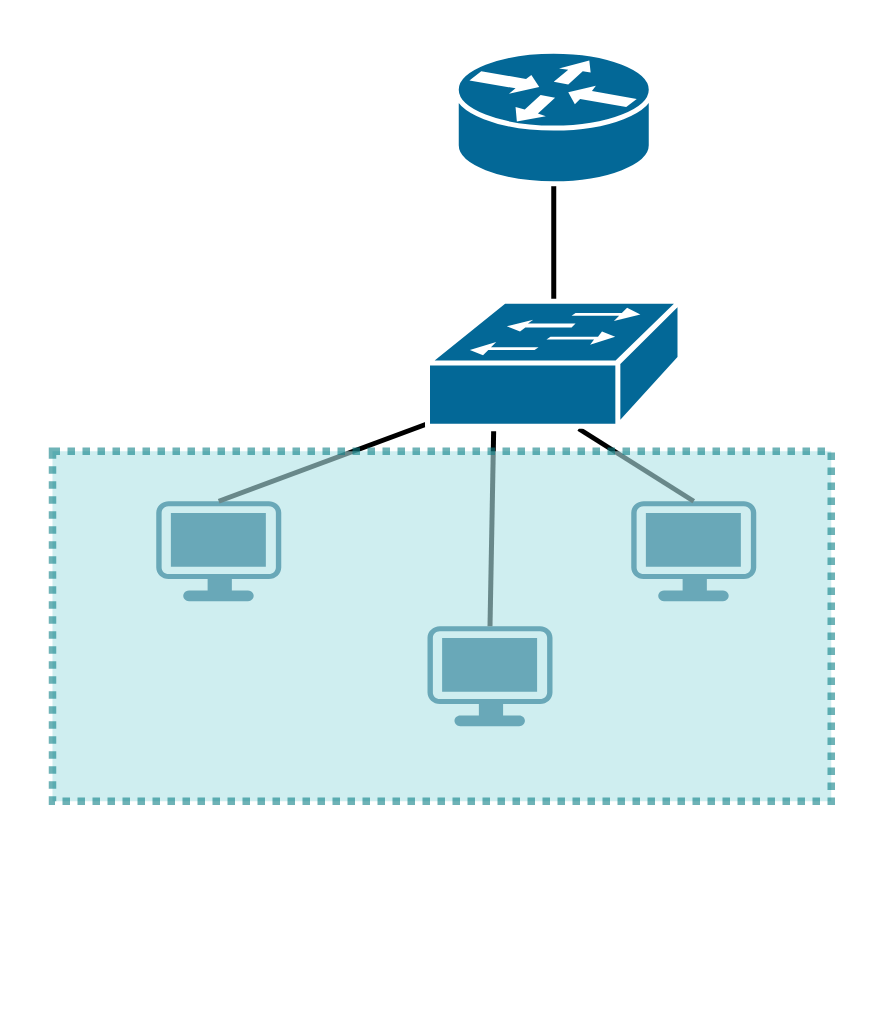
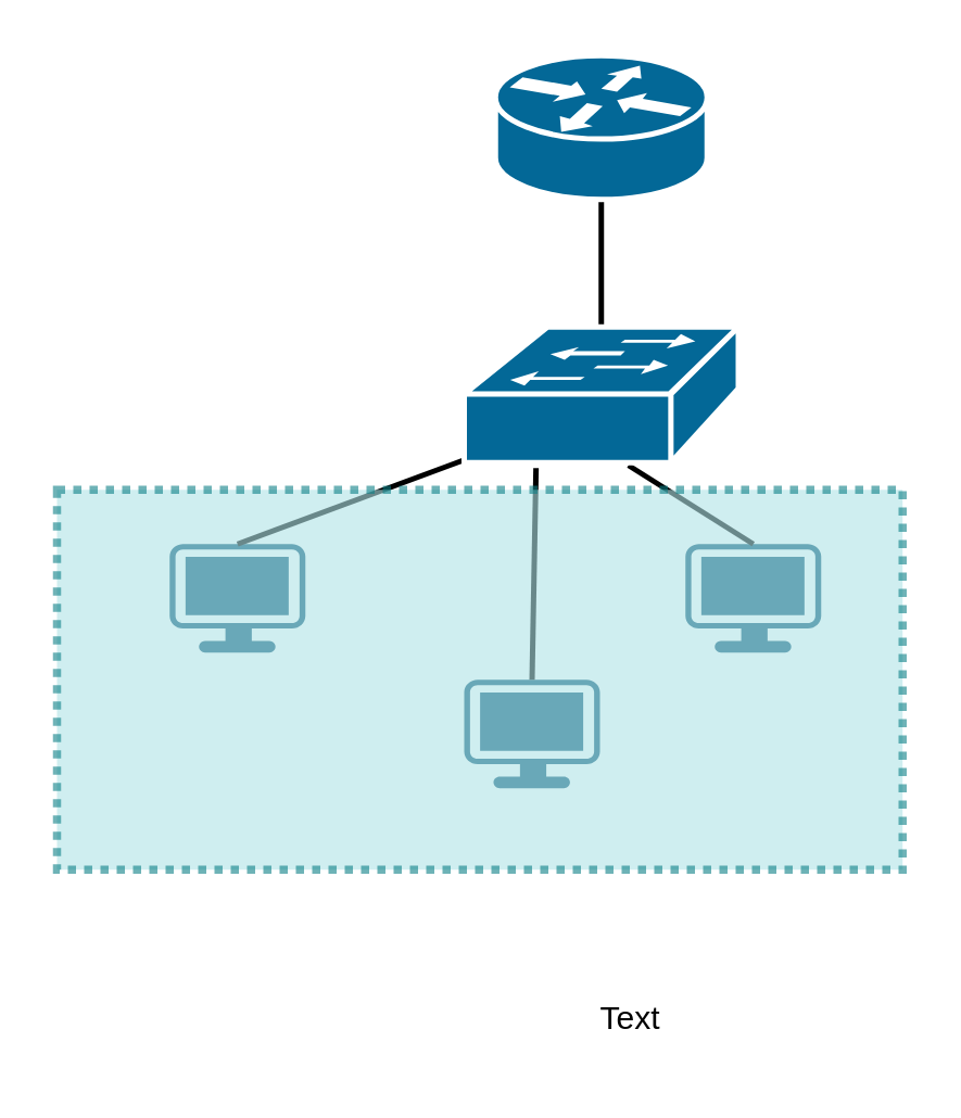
  <mxCell id="0" />
  <mxCell id="1" parent="0" />
  <mxCell id="2" value="" style="points=[[0.03,0.03,0],[0.5,0,0],[0.97,0.03,0],[1,0.4,0],[0.97,0.745,0],[0.5,1,0],[0.03,0.745,0],[0,0.4,0]];verticalLabelPosition=bottom;sketch=0;html=1;verticalAlign=top;aspect=fixed;align=center;pointerEvents=1;shape=mxgraph.cisco19.workstation;fillColor=#005073;strokeColor=none;" parent="1" vertex="1"><mxGeometry x="62" y="200" width="50" height="40" as="geometry" /></mxCell>
  <mxCell id="3" value="" style="points=[[0.03,0.03,0],[0.5,0,0],[0.97,0.03,0],[1,0.4,0],[0.97,0.745,0],[0.5,1,0],[0.03,0.745,0],[0,0.4,0]];verticalLabelPosition=bottom;sketch=0;html=1;verticalAlign=top;aspect=fixed;align=center;pointerEvents=1;shape=mxgraph.cisco19.workstation;fillColor=#005073;strokeColor=none;" parent="1" vertex="1"><mxGeometry x="170.5" y="250" width="50" height="40" as="geometry" /></mxCell>
  <mxCell id="4" value="" style="points=[[0.03,0.03,0],[0.5,0,0],[0.97,0.03,0],[1,0.4,0],[0.97,0.745,0],[0.5,1,0],[0.03,0.745,0],[0,0.4,0]];verticalLabelPosition=bottom;sketch=0;html=1;verticalAlign=top;aspect=fixed;align=center;pointerEvents=1;shape=mxgraph.cisco19.workstation;fillColor=#005073;strokeColor=none;" parent="1" vertex="1"><mxGeometry x="252" y="200" width="50" height="40" as="geometry" /></mxCell>
  <mxCell id="5" value="" style="html=1;rounded=0;entryX=0.5;entryY=0;entryDx=0;entryDy=0;entryPerimeter=0;startArrow=none;startFill=0;endArrow=none;endFill=0;strokeWidth=2;endSize=3;startSize=3;exitX=0.599;exitY=1.02;exitDx=0;exitDy=0;exitPerimeter=0;" parent="1" source="11" target="4" edge="1"><mxGeometry width="100" relative="1" as="geometry"><mxPoint x="219.5" y="210" as="sourcePoint" /><mxPoint x="252" y="350" as="targetPoint" /></mxGeometry></mxCell>
  <mxCell id="6" value="" style="shape=link;html=1;rounded=0;entryX=0.25;entryY=1;entryDx=0;entryDy=0;entryPerimeter=0;exitX=0.5;exitY=0;exitDx=0;exitDy=0;exitPerimeter=0;strokeColor=none;strokeWidth=6;" parent="1" source="2" edge="1"><mxGeometry width="100" relative="1" as="geometry"><mxPoint x="62" y="270" as="sourcePoint" /><mxPoint x="194.5" y="210" as="targetPoint" /></mxGeometry></mxCell>
  <mxCell id="7" value="" style="html=1;rounded=0;exitX=0.5;exitY=0;exitDx=0;exitDy=0;exitPerimeter=0;strokeWidth=2;endArrow=none;endFill=0;entryX=0.262;entryY=1.04;entryDx=0;entryDy=0;entryPerimeter=0;" parent="1" source="3" target="11" edge="1"><mxGeometry width="100" relative="1" as="geometry"><mxPoint x="202" y="480" as="sourcePoint" /><mxPoint x="202" y="180" as="targetPoint" /><Array as="points" /></mxGeometry></mxCell>
  <mxCell id="8" value="" style="html=1;rounded=0;entryX=0.5;entryY=1;entryDx=0;entryDy=0;entryPerimeter=0;startArrow=none;startFill=0;endArrow=none;endFill=0;strokeWidth=2;endSize=3;startSize=3;" parent="1" source="11" target="10" edge="1"><mxGeometry width="100" relative="1" as="geometry"><mxPoint x="207" y="160" as="sourcePoint" /><mxPoint x="207" y="81" as="targetPoint" /></mxGeometry></mxCell>
  <mxCell id="9" value="" style="endArrow=none;startArrow=none;html=1;rounded=0;exitX=0.5;exitY=0;exitDx=0;exitDy=0;exitPerimeter=0;entryX=0;entryY=0.98;entryDx=0;entryDy=0;entryPerimeter=0;strokeWidth=2;startFill=0;endFill=0;endSize=3;startSize=3;" parent="1" source="2" target="11" edge="1"><mxGeometry width="50" height="50" relative="1" as="geometry"><mxPoint x="202" y="380" as="sourcePoint" /><mxPoint x="194.5" y="210" as="targetPoint" /></mxGeometry></mxCell>
  <mxCell id="10" value="" style="shape=mxgraph.cisco.routers.router;sketch=0;html=1;pointerEvents=1;dashed=0;fillColor=#036897;strokeColor=#ffffff;strokeWidth=2;verticalLabelPosition=bottom;verticalAlign=top;align=center;outlineConnect=0;" vertex="1" parent="1"><mxGeometry x="182" y="20" width="78" height="53" as="geometry" /></mxCell>
  <mxCell id="11" value="" style="shape=mxgraph.cisco.switches.workgroup_switch;sketch=0;html=1;pointerEvents=1;dashed=0;fillColor=#036897;strokeColor=#ffffff;strokeWidth=2;verticalLabelPosition=bottom;verticalAlign=top;align=center;outlineConnect=0;" vertex="1" parent="1"><mxGeometry x="170.5" y="120" width="101" height="50" as="geometry" /></mxCell>
+ <mxCell id="12" value="Text" style="text;strokeColor=none;align=center;fillColor=none;html=1;verticalAlign=middle;whiteSpace=wrap;rounded=0;" vertex="1" parent="1"><mxGeometry x="202" y="360" width="60" height="30" as="geometry" /></mxCell>
  <mxCell id="13" value="" style="rounded=0;whiteSpace=wrap;html=1;glass=0;shadow=0;opacity=60;dashed=1;strokeWidth=3;perimeterSpacing=3;container=0;fixDash=1;fillColor=#b0e3e6;strokeColor=#0e8088;fillStyle=auto;" vertex="1" parent="1"><mxGeometry x="20.5" y="180" width="311.5" height="140" as="geometry" /></mxCell>
